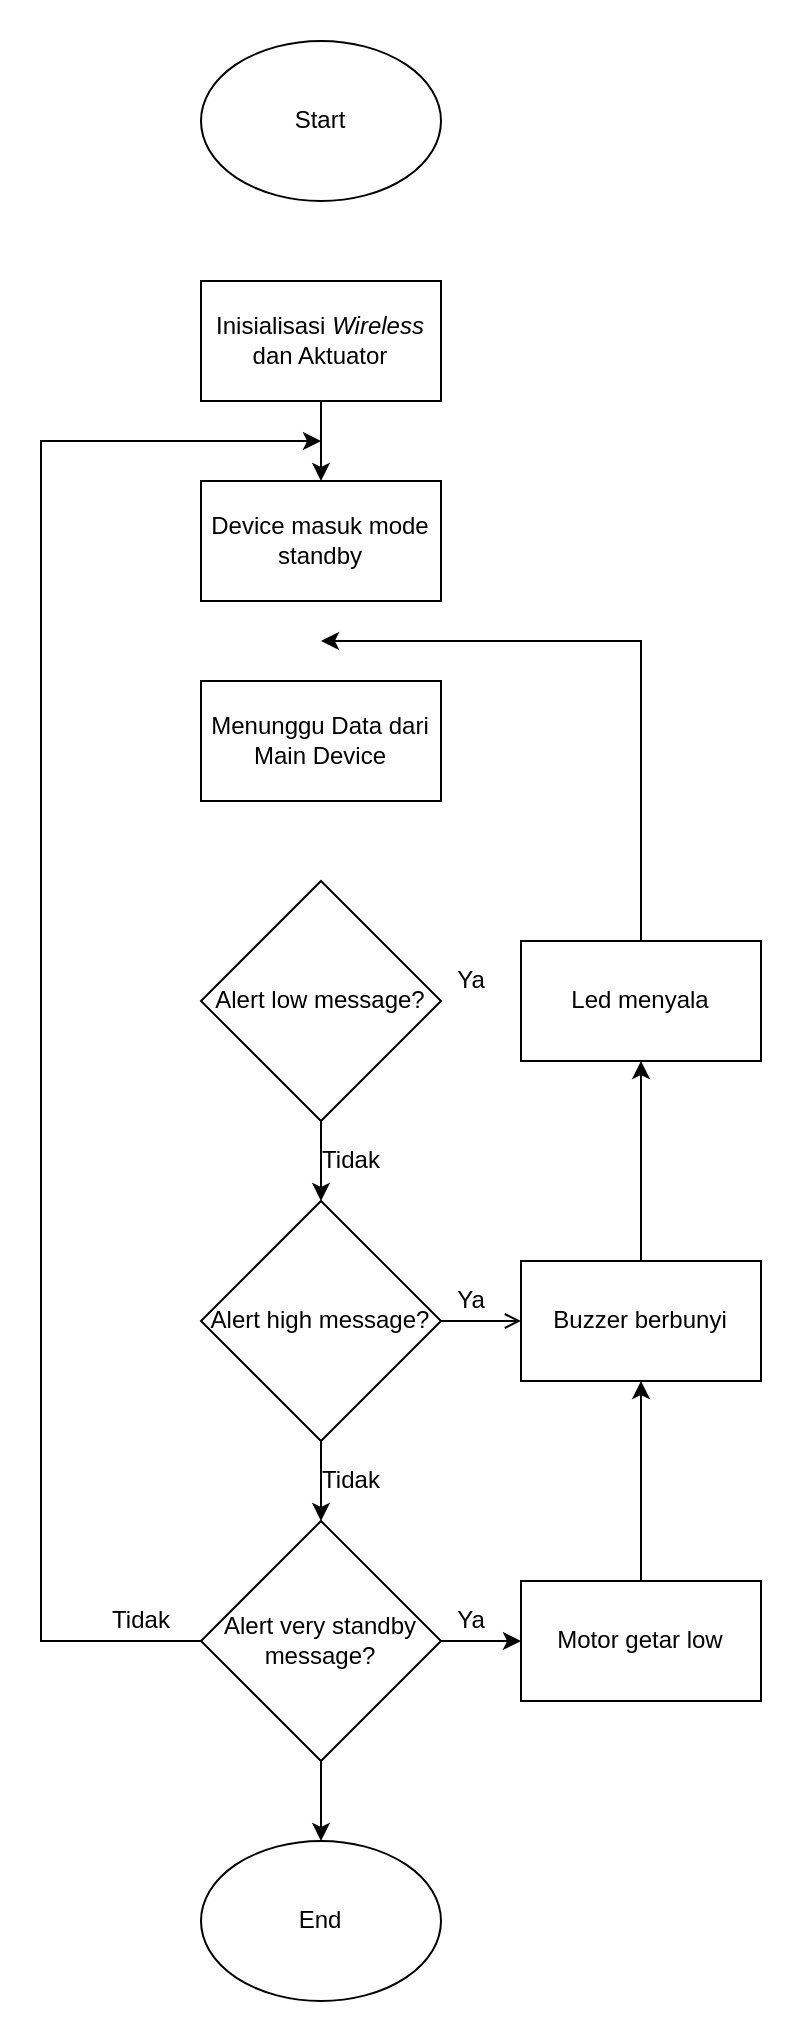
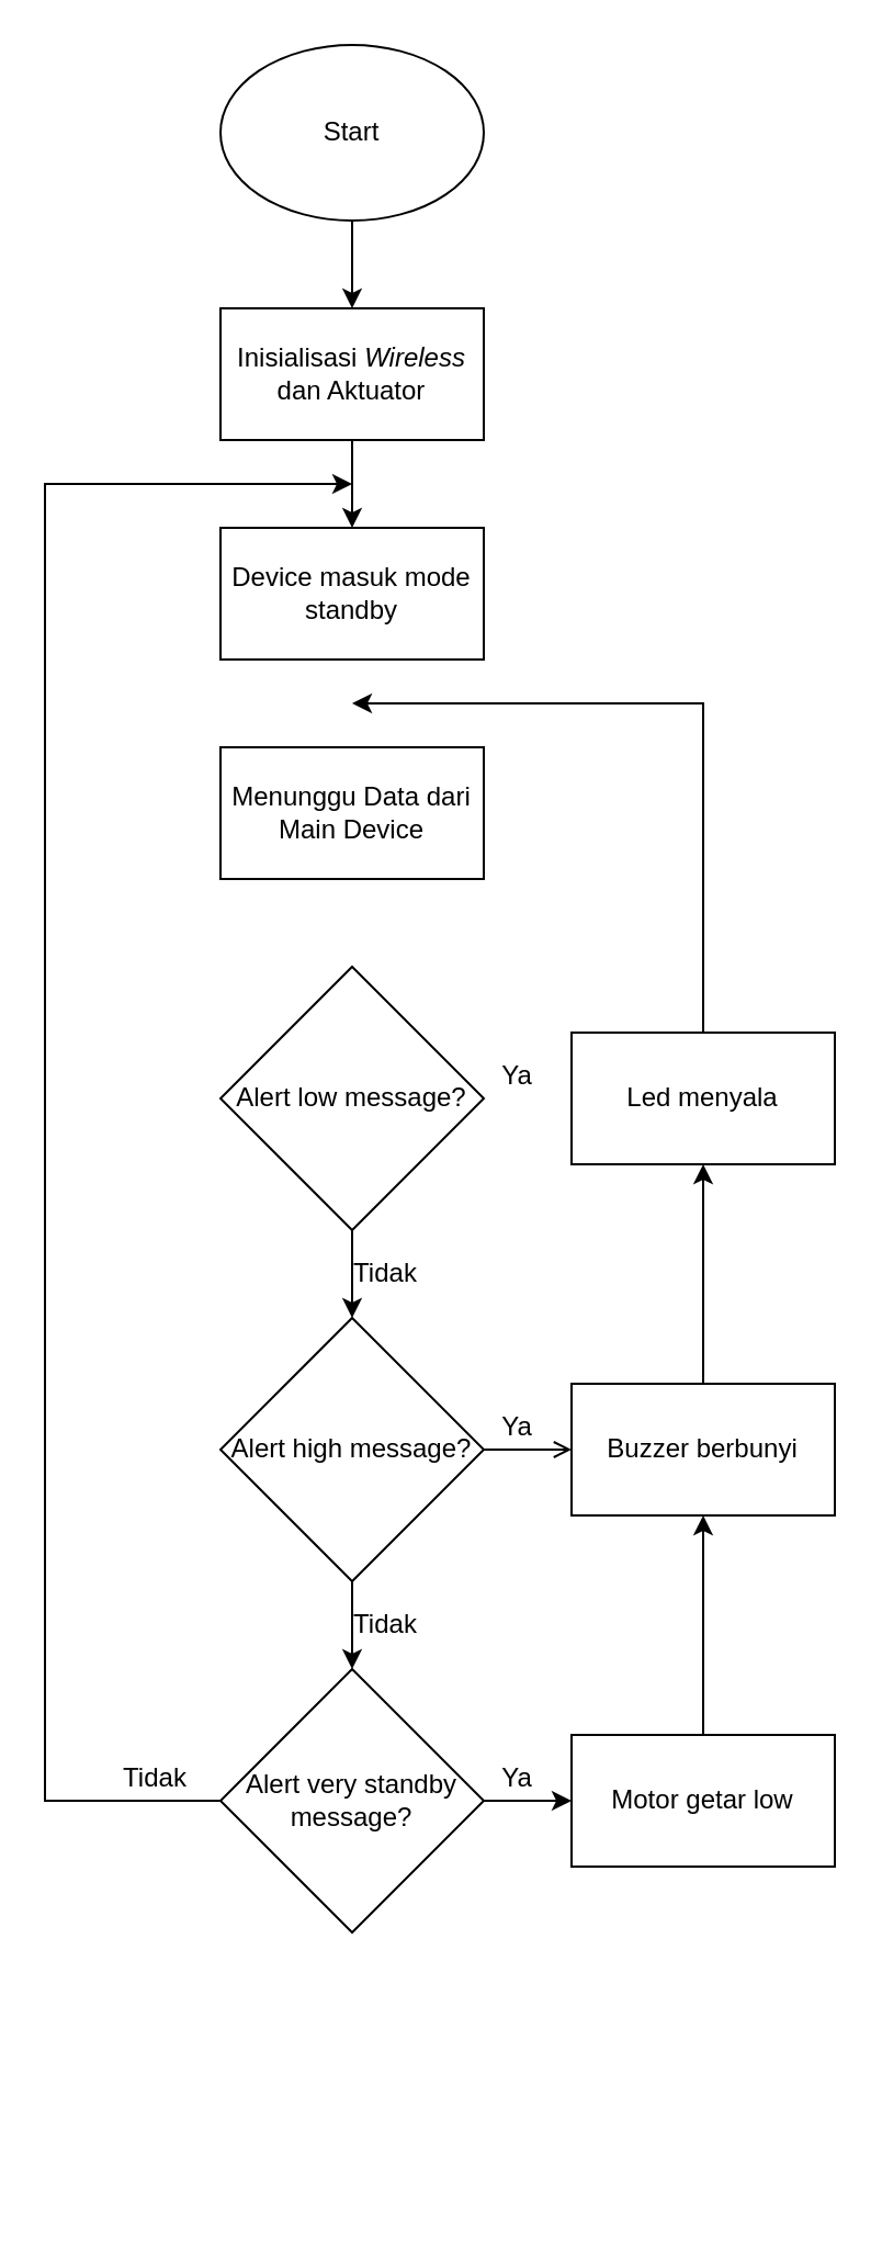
  <mxCell id="0" />
  <mxCell id="1" parent="0" />
+ <mxCell id="2" style="edgeStyle=orthogonalEdgeStyle;rounded=0;orthogonalLoop=1;jettySize=auto;html=1;exitX=0.5;exitY=1;exitDx=0;exitDy=0;entryX=0.5;entryY=0;entryDx=0;entryDy=0;" parent="1" source="3" target="5" edge="1"><mxGeometry relative="1" as="geometry" /></mxCell>
  <mxCell id="3" value="&lt;div&gt;Start&lt;/div&gt;" style="ellipse;whiteSpace=wrap;html=1;" parent="1" vertex="1"><mxGeometry x="100" y="20" width="120" height="80" as="geometry" /></mxCell>
  <mxCell id="4" value="" style="edgeStyle=orthogonalEdgeStyle;rounded=0;orthogonalLoop=1;jettySize=auto;html=1;" parent="1" source="5" target="6" edge="1"><mxGeometry relative="1" as="geometry" /></mxCell>
  <mxCell id="5" value="&lt;div&gt;Inisialisasi &lt;i&gt;Wireless&lt;/i&gt; dan Aktuator &lt;br&gt;&lt;/div&gt;" style="rounded=0;whiteSpace=wrap;html=1;" parent="1" vertex="1"><mxGeometry x="100" y="140" width="120" height="60" as="geometry" /></mxCell>
  <mxCell id="6" value="Device masuk mode standby" style="whiteSpace=wrap;html=1;rounded=0;" parent="1" vertex="1"><mxGeometry x="100" y="240" width="120" height="60" as="geometry" /></mxCell>
  <mxCell id="7" value="Menunggu Data dari Main Device" style="whiteSpace=wrap;html=1;rounded=0;" parent="1" vertex="1"><mxGeometry x="100" y="340" width="120" height="60" as="geometry" /></mxCell>
  <mxCell id="8" style="edgeStyle=orthogonalEdgeStyle;rounded=0;orthogonalLoop=1;jettySize=auto;html=1;exitX=0.5;exitY=1;exitDx=0;exitDy=0;entryX=0.5;entryY=0;entryDx=0;entryDy=0;" parent="1" source="9" target="14" edge="1"><mxGeometry relative="1" as="geometry" /></mxCell>
  <mxCell id="9" value="Alert low message?" style="rhombus;whiteSpace=wrap;html=1;" parent="1" vertex="1"><mxGeometry x="100" y="440" width="120" height="120" as="geometry" /></mxCell>
  <mxCell id="10" style="edgeStyle=orthogonalEdgeStyle;rounded=0;orthogonalLoop=1;jettySize=auto;html=1;exitX=0.5;exitY=0;exitDx=0;exitDy=0;" parent="1" source="11" edge="1"><mxGeometry relative="1" as="geometry"><mxPoint x="160" y="320" as="targetPoint" /><Array as="points"><mxPoint x="320" y="320" /></Array></mxGeometry></mxCell>
  <mxCell id="11" value="Led menyala" style="rounded=0;whiteSpace=wrap;html=1;" parent="1" vertex="1"><mxGeometry x="260" y="470" width="120" height="60" as="geometry" /></mxCell>
  <mxCell id="12" style="edgeStyle=orthogonalEdgeStyle;rounded=0;orthogonalLoop=1;jettySize=auto;html=1;exitX=1;exitY=0.5;exitDx=0;exitDy=0;entryX=0;entryY=0.5;entryDx=0;entryDy=0;endArrow=open;" parent="1" source="14" target="16" edge="1"><mxGeometry relative="1" as="geometry" /></mxCell>
  <mxCell id="13" style="edgeStyle=orthogonalEdgeStyle;rounded=0;orthogonalLoop=1;jettySize=auto;html=1;exitX=0.5;exitY=1;exitDx=0;exitDy=0;entryX=0.5;entryY=0;entryDx=0;entryDy=0;" parent="1" source="14" target="20" edge="1"><mxGeometry relative="1" as="geometry" /></mxCell>
  <mxCell id="14" value="Alert high message?" style="rhombus;whiteSpace=wrap;html=1;" parent="1" vertex="1"><mxGeometry x="100" y="600" width="120" height="120" as="geometry" /></mxCell>
  <mxCell id="15" style="edgeStyle=orthogonalEdgeStyle;rounded=0;orthogonalLoop=1;jettySize=auto;html=1;exitX=0.5;exitY=0;exitDx=0;exitDy=0;entryX=0.5;entryY=1;entryDx=0;entryDy=0;" parent="1" source="16" target="11" edge="1"><mxGeometry relative="1" as="geometry" /></mxCell>
  <mxCell id="16" value="Buzzer berbunyi" style="rounded=0;whiteSpace=wrap;html=1;" parent="1" vertex="1"><mxGeometry x="260" y="630" width="120" height="60" as="geometry" /></mxCell>
  <mxCell id="17" style="edgeStyle=orthogonalEdgeStyle;rounded=0;orthogonalLoop=1;jettySize=auto;html=1;exitX=1;exitY=0.5;exitDx=0;exitDy=0;entryX=0;entryY=0.5;entryDx=0;entryDy=0;" parent="1" source="20" target="22" edge="1"><mxGeometry relative="1" as="geometry" /></mxCell>
- <mxCell id="18" style="edgeStyle=orthogonalEdgeStyle;rounded=0;orthogonalLoop=1;jettySize=auto;html=1;exitX=0.5;exitY=1;exitDx=0;exitDy=0;entryX=0.5;entryY=0;entryDx=0;entryDy=0;" parent="1" source="20" target="23" edge="1"><mxGeometry relative="1" as="geometry" /></mxCell>
  <mxCell id="19" style="edgeStyle=orthogonalEdgeStyle;rounded=0;orthogonalLoop=1;jettySize=auto;html=1;exitX=0;exitY=0.5;exitDx=0;exitDy=0;startArrow=none;startFill=0;" edge="1" parent="1" source="20"><mxGeometry relative="1" as="geometry"><mxPoint x="160" y="220" as="targetPoint" /><Array as="points"><mxPoint x="20" y="820" /><mxPoint x="20" y="220" /><mxPoint x="160" y="220" /></Array></mxGeometry></mxCell>
  <mxCell id="20" value="Alert very standby message?" style="rhombus;whiteSpace=wrap;html=1;" parent="1" vertex="1"><mxGeometry x="100" y="760" width="120" height="120" as="geometry" /></mxCell>
  <mxCell id="21" style="edgeStyle=orthogonalEdgeStyle;rounded=0;orthogonalLoop=1;jettySize=auto;html=1;exitX=0.5;exitY=0;exitDx=0;exitDy=0;entryX=0.5;entryY=1;entryDx=0;entryDy=0;" parent="1" source="22" target="16" edge="1"><mxGeometry relative="1" as="geometry" /></mxCell>
  <mxCell id="22" value="Motor getar low" style="rounded=0;whiteSpace=wrap;html=1;" parent="1" vertex="1"><mxGeometry x="260" y="790" width="120" height="60" as="geometry" /></mxCell>
- <mxCell id="23" value="End" style="ellipse;whiteSpace=wrap;html=1;" parent="1" vertex="1"><mxGeometry x="100" y="920" width="120" height="80" as="geometry" /></mxCell>
  <mxCell id="24" value="&lt;div&gt;Ya&lt;/div&gt;" style="text;html=1;align=center;verticalAlign=middle;resizable=0;points=[];autosize=1;strokeColor=none;" vertex="1" parent="1"><mxGeometry x="220" y="800" width="30" height="20" as="geometry" /></mxCell>
  <mxCell id="25" value="&lt;div&gt;Ya&lt;/div&gt;" style="text;html=1;align=center;verticalAlign=middle;resizable=0;points=[];autosize=1;strokeColor=none;" vertex="1" parent="1"><mxGeometry x="220" y="640" width="30" height="20" as="geometry" /></mxCell>
  <mxCell id="26" value="&lt;div&gt;Ya&lt;/div&gt;" style="text;html=1;align=center;verticalAlign=middle;resizable=0;points=[];autosize=1;strokeColor=none;" vertex="1" parent="1"><mxGeometry x="220" y="480" width="30" height="20" as="geometry" /></mxCell>
  <mxCell id="27" value="Tidak" style="text;html=1;align=center;verticalAlign=middle;resizable=0;points=[];autosize=1;strokeColor=none;" vertex="1" parent="1"><mxGeometry x="155" y="570" width="40" height="20" as="geometry" /></mxCell>
  <mxCell id="28" value="Tidak" style="text;html=1;align=center;verticalAlign=middle;resizable=0;points=[];autosize=1;strokeColor=none;" vertex="1" parent="1"><mxGeometry x="155" y="730" width="40" height="20" as="geometry" /></mxCell>
  <mxCell id="29" value="Tidak" style="text;html=1;align=center;verticalAlign=middle;resizable=0;points=[];autosize=1;strokeColor=none;" vertex="1" parent="1"><mxGeometry x="50" y="800" width="40" height="20" as="geometry" /></mxCell>
